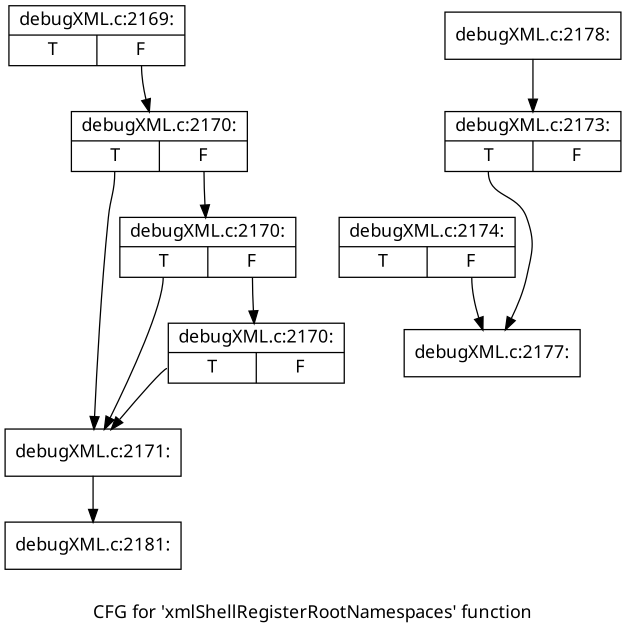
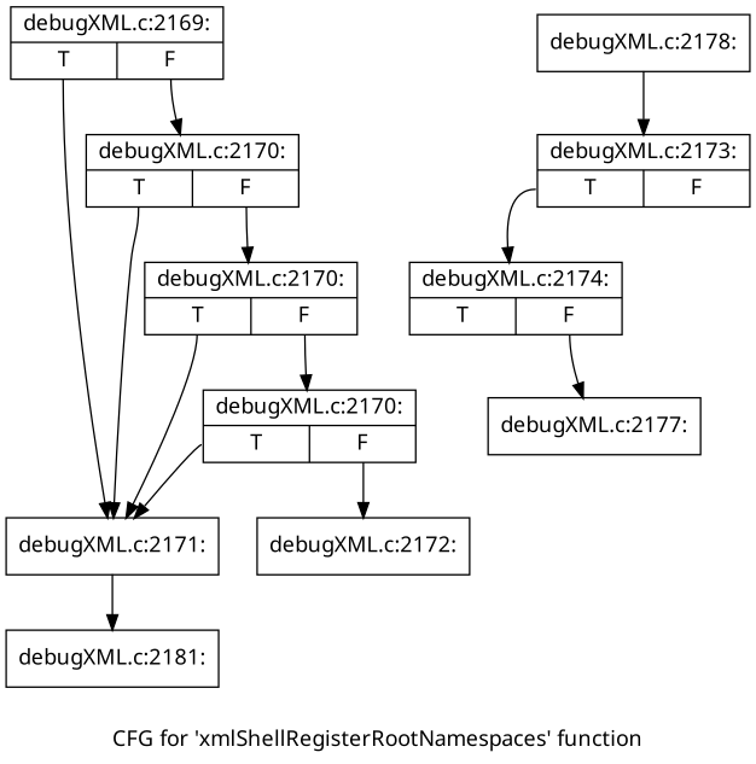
  digraph {
    fontname="Noto Sans"
    label="CFG for 'xmlShellRegisterRootNamespaces' function"
    node [fontname="Noto Sans" shape=record]
    edge [fontname="Noto Sans" tailport=s0]
    n1 [label="{debugXML.c:2171:}"]
    n2 [label="{debugXML.c:2181:}"]
    n3 [label="{debugXML.c:2169:|{<s0>T|<s1>F}}"]
    n4 [label="{debugXML.c:2170:|{<s0>T|<s1>F}}"]
    n5 [label="{debugXML.c:2170:|{<s0>T|<s1>F}}"]
    n6 [label="{debugXML.c:2170:|{<s0>T|<s1>F}}"]
+   n7 [label="{debugXML.c:2172:}"]
    n8 [label="{debugXML.c:2173:|{<s0>T|<s1>F}}"]
    n9 [label="{debugXML.c:2174:|{<s0>T|<s1>F}}"]
    n10 [label="{debugXML.c:2177:}"]
    n11 [label="{debugXML.c:2178:}"]
    n1 -> n2
+   n3 -> n1
    n3 -> n4 [tailport=s1]
    n4 -> n1
    n4 -> n5 [tailport=s1]
    n5 -> n1
    n5 -> n6 [tailport=s1]
    n6 -> n1
-   n8 -> n10
+   n6 -> n7 [tailport=s1]
+   n8 -> n9
    n9 -> n10 [tailport=s1]
    n11 -> n8
  }
